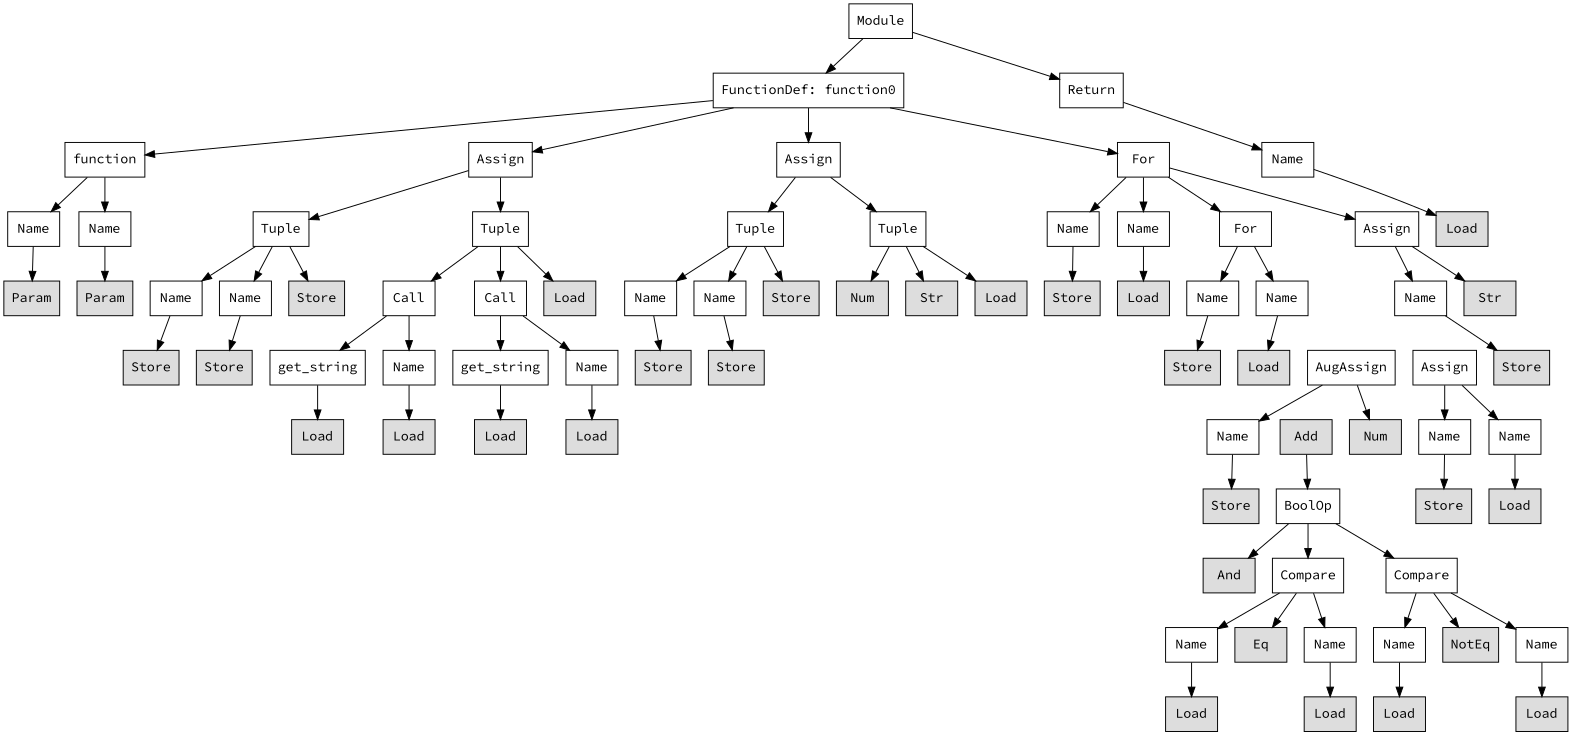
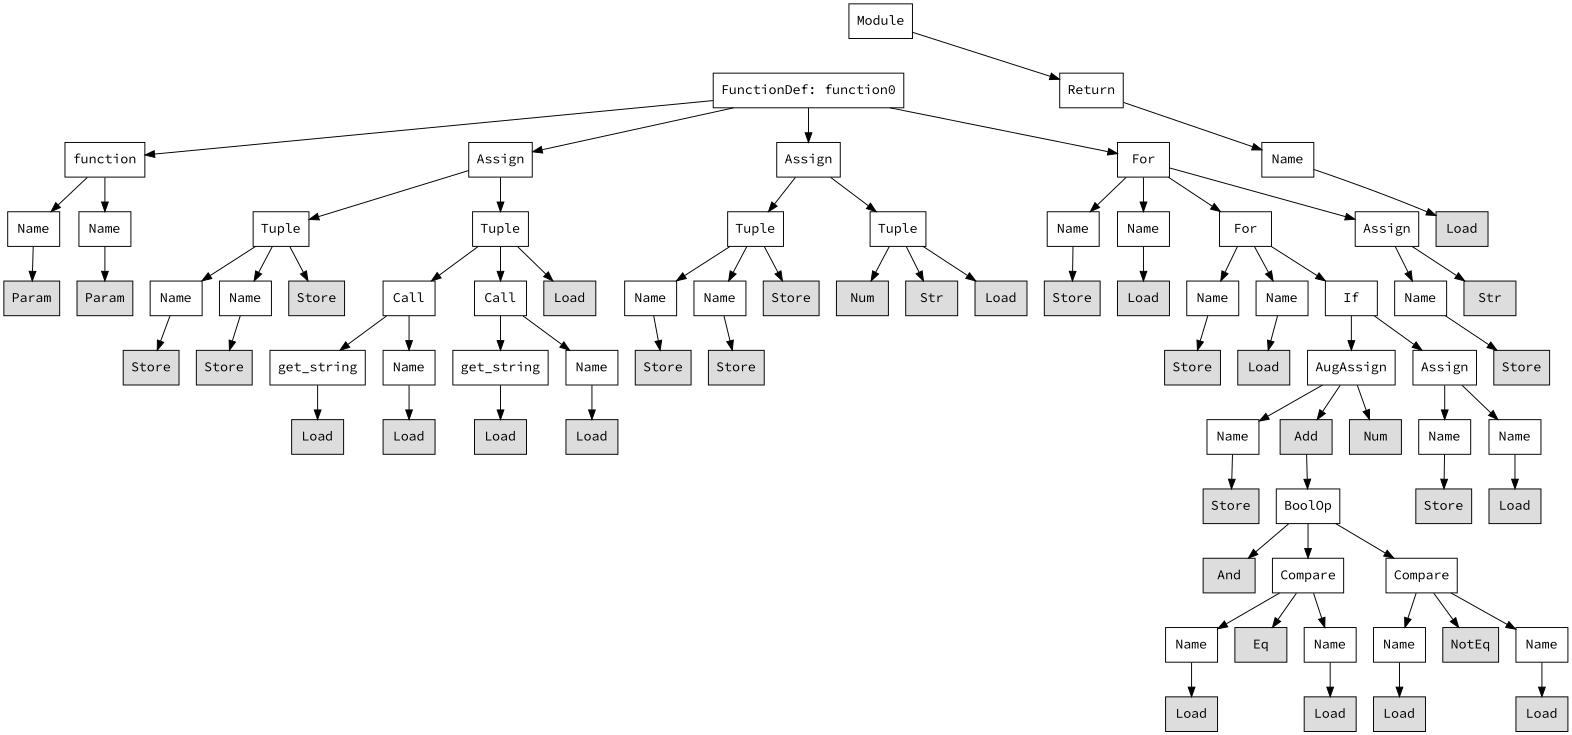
  digraph {
    fontname="Source Code Pro"
    node [fontname="Source Code Pro" shape=rect]
    edge [fontname="Source Code Pro"]
    n1 [label=Module]
    n2 [label="FunctionDef: function0"]
    n3 [label=Return]
    n4 [label=function]
    n5 [label=Assign]
    n6 [label=Assign]
    n7 [label=For]
    n8 [label=Name]
    n9 [label=Name]
    n10 [label=Tuple]
    n11 [label=Tuple]
    n12 [label=Tuple]
    n13 [label=Tuple]
    n14 [label=Name]
    n15 [label=Name]
    n16 [label=For]
    n17 [label=Assign]
    n18 [label=Name]
    n19 [fillcolor="#dddddd" label=Param style=filled]
    n20 [fillcolor="#dddddd" label=Param style=filled]
    n21 [label=Name]
    n22 [label=Name]
    n23 [fillcolor="#dddddd" label=Store style=filled]
    n24 [label=Call]
    n25 [label=Call]
    n26 [fillcolor="#dddddd" label=Load style=filled]
    n27 [label=Name]
    n28 [label=Name]
    n29 [fillcolor="#dddddd" label=Store style=filled]
    n30 [fillcolor="#dddddd" label=Num style=filled]
    n31 [fillcolor="#dddddd" label=Str style=filled]
    n32 [fillcolor="#dddddd" label=Load style=filled]
    n33 [fillcolor="#dddddd" label=Store style=filled]
    n34 [fillcolor="#dddddd" label=Load style=filled]
    n35 [label=Name]
    n36 [label=Name]
+   n37 [label=If]
    n38 [label=Name]
    n39 [fillcolor="#dddddd" label=Str style=filled]
    n40 [fillcolor="#dddddd" label=Load style=filled]
    n41 [fillcolor="#dddddd" label=Store style=filled]
    n42 [fillcolor="#dddddd" label=Store style=filled]
    n43 [label=get_string]
    n44 [label=Name]
    n45 [label=get_string]
    n46 [label=Name]
    n47 [fillcolor="#dddddd" label=Store style=filled]
    n48 [fillcolor="#dddddd" label=Store style=filled]
    n49 [fillcolor="#dddddd" label=Store style=filled]
    n50 [fillcolor="#dddddd" label=Load style=filled]
    n51 [label=AugAssign]
    n52 [label=Assign]
    n53 [fillcolor="#dddddd" label=Store style=filled]
    n54 [fillcolor="#dddddd" label=Load style=filled]
    n55 [fillcolor="#dddddd" label=Load style=filled]
    n56 [fillcolor="#dddddd" label=Load style=filled]
    n57 [fillcolor="#dddddd" label=Load style=filled]
    n58 [label=BoolOp]
    n59 [fillcolor="#dddddd" label=And style=filled]
    n60 [label=Compare]
    n61 [label=Compare]
    n62 [label=Name]
    n63 [fillcolor="#dddddd" label=Add style=filled]
    n64 [fillcolor="#dddddd" label=Num style=filled]
    n65 [label=Name]
    n66 [label=Name]
    n67 [label=Name]
    n68 [fillcolor="#dddddd" label=Eq style=filled]
    n69 [label=Name]
    n70 [label=Name]
    n71 [fillcolor="#dddddd" label=NotEq style=filled]
    n72 [label=Name]
    n73 [fillcolor="#dddddd" label=Store style=filled]
    n74 [fillcolor="#dddddd" label=Store style=filled]
    n75 [fillcolor="#dddddd" label=Load style=filled]
    n76 [fillcolor="#dddddd" label=Load style=filled]
    n77 [fillcolor="#dddddd" label=Load style=filled]
    n78 [fillcolor="#dddddd" label=Load style=filled]
    n79 [fillcolor="#dddddd" label=Load style=filled]
-   n1 -> n2
    n1 -> n3
    n2 -> n4
    n2 -> n5
    n2 -> n6
    n2 -> n7
    n3 -> n18
    n4 -> n8
    n4 -> n9
    n5 -> n10
    n5 -> n11
    n6 -> n12
    n6 -> n13
    n7 -> n14
    n7 -> n15
    n7 -> n16
    n7 -> n17
    n8 -> n19
    n9 -> n20
    n10 -> n21
    n10 -> n22
    n10 -> n23
    n11 -> n24
    n11 -> n25
    n11 -> n26
    n12 -> n27
    n12 -> n28
    n12 -> n29
    n13 -> n30
    n13 -> n31
    n13 -> n32
    n14 -> n33
    n15 -> n34
    n16 -> n35
    n16 -> n36
+   n16 -> n37
    n17 -> n38
    n17 -> n39
    n18 -> n40
    n21 -> n41
    n22 -> n42
    n24 -> n43
    n24 -> n44
    n25 -> n45
    n25 -> n46
    n27 -> n47
    n28 -> n48
    n35 -> n49
    n36 -> n50
+   n37 -> n51
+   n37 -> n52
    n38 -> n53
    n43 -> n54
    n44 -> n55
    n45 -> n56
    n46 -> n57
    n51 -> n62
+   n51 -> n63
    n51 -> n64
    n52 -> n65
    n52 -> n66
    n58 -> n59
    n58 -> n60
    n58 -> n61
    n60 -> n67
    n60 -> n68
    n60 -> n69
    n61 -> n70
    n61 -> n71
    n61 -> n72
    n62 -> n73
    n63 -> n58
    n65 -> n74
    n66 -> n75
    n67 -> n76
    n69 -> n77
    n70 -> n78
    n72 -> n79
  }
